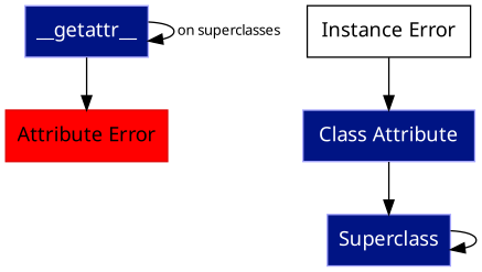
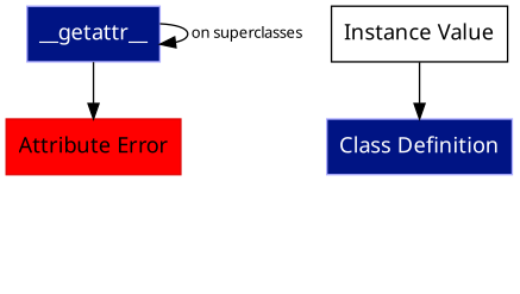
  digraph {
    node [color="#aaaaff" fillcolor="#001484" fontcolor=white fontname="Helvetica Neue" shape=box style=filled]
    edge [fontname="Helvetica Neue" fontsize=10]
    n1 [label=__getattr__]
    n2 [color="#dd000" fillcolor=red label="Attribute Error" fontcolor=""]
-   n3 [label="Class Attribute"]
-   n4 [label=Superclass]
-   n5 [label="Instance Error" color="" fillcolor="" fontcolor="" style=""]
+   n3 [label="Class Definition"]
+   n5 [label="Instance Value" color="" fillcolor="" fontcolor="" style=""]
    n1 -> n1 [label=" on superclasses"]
    n1 -> n2
-   n3 -> n4
-   n4 -> n4
    n5 -> n3
  }
